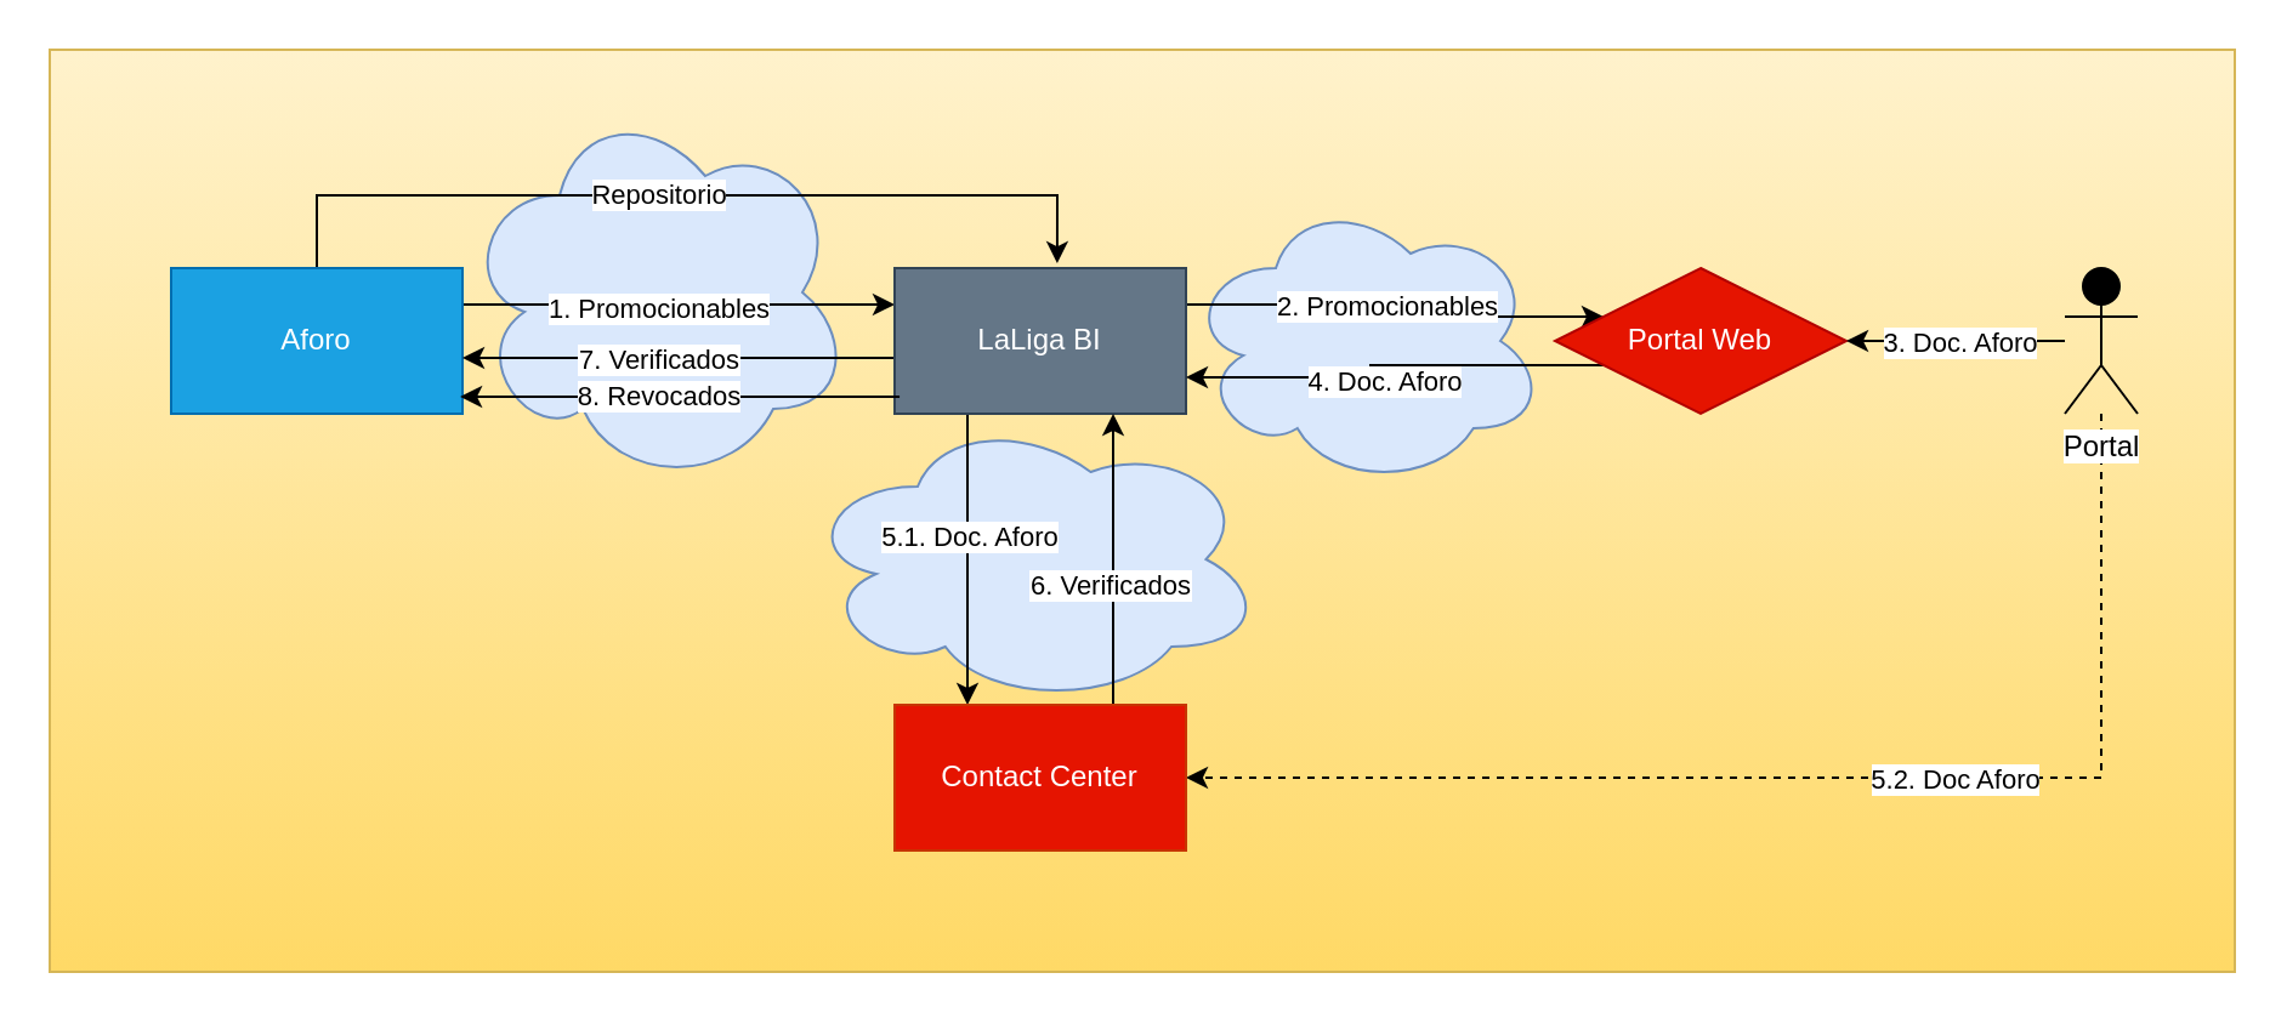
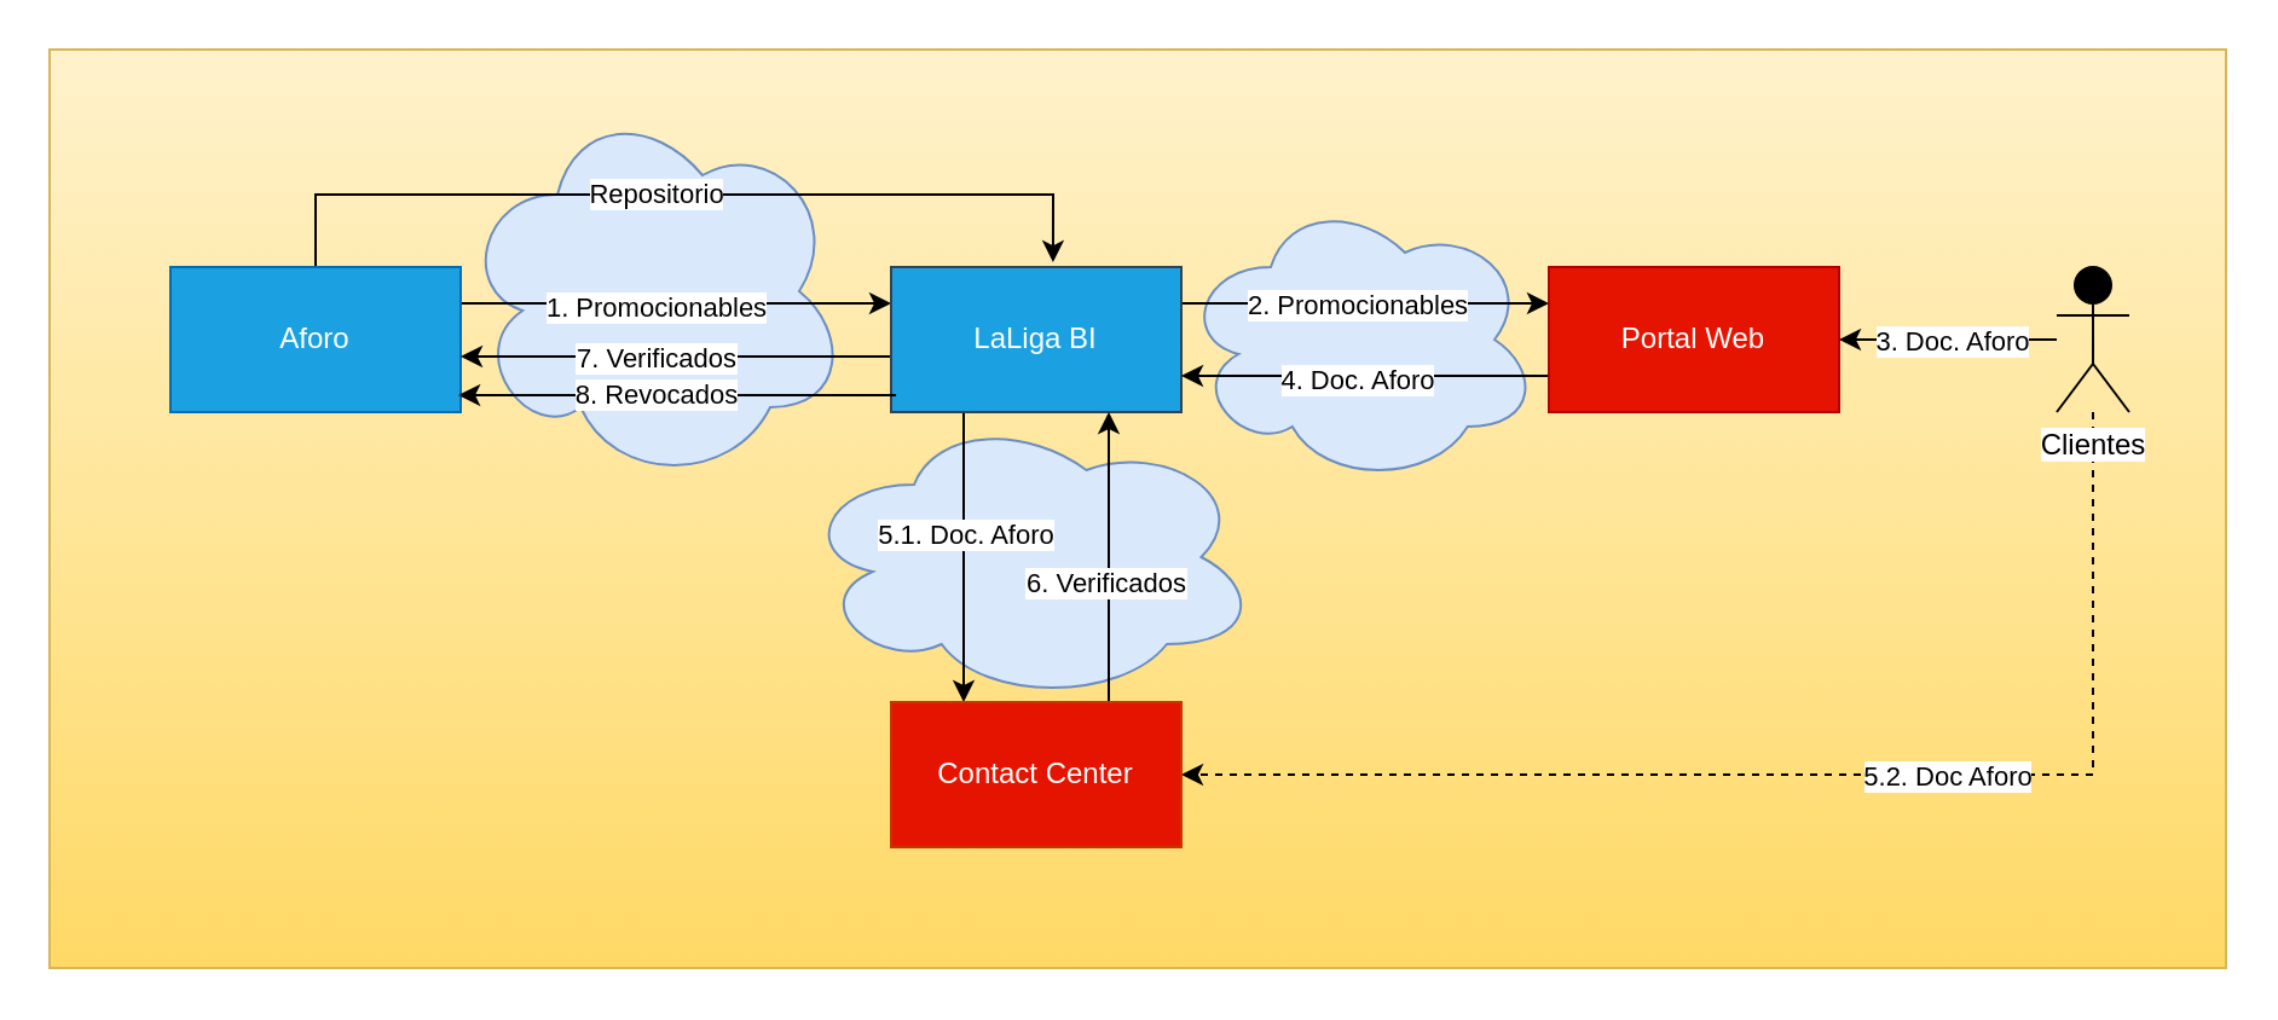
  <mxCell id="0" />
  <mxCell id="1" parent="0" />
  <mxCell id="2" value="" style="rounded=0;whiteSpace=wrap;html=1;fillColor=#fff2cc;strokeColor=#d6b656;gradientColor=#ffd966;gradientDirection=south;" vertex="1" parent="1"><mxGeometry x="20" y="20" width="900" height="380" as="geometry" /></mxCell>
  <mxCell id="3" value="" style="ellipse;shape=cloud;whiteSpace=wrap;html=1;fillColor=#dae8fc;strokeColor=#6c8ebf;" vertex="1" parent="1"><mxGeometry x="330" y="170" width="190" height="120" as="geometry" /></mxCell>
  <mxCell id="4" value="" style="ellipse;shape=cloud;whiteSpace=wrap;html=1;fillColor=#dae8fc;strokeColor=#6c8ebf;" vertex="1" parent="1"><mxGeometry x="190" y="40" width="160" height="160" as="geometry" /></mxCell>
  <mxCell id="5" value="" style="ellipse;shape=cloud;whiteSpace=wrap;html=1;fillColor=#dae8fc;strokeColor=#6c8ebf;" vertex="1" parent="1"><mxGeometry x="488" y="80" width="148" height="120" as="geometry" /></mxCell>
  <mxCell id="6" style="edgeStyle=orthogonalEdgeStyle;rounded=0;orthogonalLoop=1;jettySize=auto;html=1;exitX=1;exitY=0.25;exitDx=0;exitDy=0;entryX=0;entryY=0.25;entryDx=0;entryDy=0;" edge="1" parent="1" source="10" target="17"><mxGeometry relative="1" as="geometry" /></mxCell>
  <mxCell id="7" value="1. Promocionables" style="edgeLabel;html=1;align=center;verticalAlign=middle;resizable=0;points=[];" vertex="1" connectable="0" parent="6"><mxGeometry x="-0.18" y="-1" relative="1" as="geometry"><mxPoint x="7" as="offset" /></mxGeometry></mxCell>
  <mxCell id="8" style="edgeStyle=orthogonalEdgeStyle;rounded=0;orthogonalLoop=1;jettySize=auto;html=1;exitX=0.5;exitY=0;exitDx=0;exitDy=0;entryX=0.558;entryY=-0.033;entryDx=0;entryDy=0;entryPerimeter=0;" edge="1" parent="1" source="10" target="17"><mxGeometry relative="1" as="geometry"><Array as="points"><mxPoint x="130" y="80" /><mxPoint x="435" y="80" /></Array></mxGeometry></mxCell>
  <mxCell id="9" value="Repositorio" style="edgeLabel;html=1;align=center;verticalAlign=middle;resizable=0;points=[];" vertex="1" connectable="0" parent="8"><mxGeometry x="-0.159" y="2" relative="1" as="geometry"><mxPoint x="17" y="1" as="offset" /></mxGeometry></mxCell>
  <mxCell id="10" value="Aforo" style="rounded=0;whiteSpace=wrap;html=1;fillColor=#1ba1e2;strokeColor=#006EAF;fontColor=#ffffff;" vertex="1" parent="1"><mxGeometry x="70" y="110" width="120" height="60" as="geometry" /></mxCell>
  <mxCell id="11" style="edgeStyle=orthogonalEdgeStyle;rounded=0;orthogonalLoop=1;jettySize=auto;html=1;exitX=1;exitY=0.25;exitDx=0;exitDy=0;entryX=0;entryY=0.25;entryDx=0;entryDy=0;" edge="1" parent="1" source="17" target="20"><mxGeometry relative="1" as="geometry" /></mxCell>
  <mxCell id="12" value="2. Promocionables" style="edgeLabel;html=1;align=center;verticalAlign=middle;resizable=0;points=[];" vertex="1" connectable="0" parent="11"><mxGeometry x="-0.209" relative="1" as="geometry"><mxPoint x="12" as="offset" /></mxGeometry></mxCell>
  <mxCell id="13" style="edgeStyle=orthogonalEdgeStyle;rounded=0;orthogonalLoop=1;jettySize=auto;html=1;exitX=0.25;exitY=1;exitDx=0;exitDy=0;entryX=0.25;entryY=0;entryDx=0;entryDy=0;" edge="1" parent="1" source="17" target="28"><mxGeometry relative="1" as="geometry" /></mxCell>
  <mxCell id="14" value="5.1. Doc. Aforo" style="edgeLabel;html=1;align=center;verticalAlign=middle;resizable=0;points=[];" vertex="1" connectable="0" parent="13"><mxGeometry x="-0.25" relative="1" as="geometry"><mxPoint y="5" as="offset" /></mxGeometry></mxCell>
  <mxCell id="15" style="edgeStyle=orthogonalEdgeStyle;rounded=0;orthogonalLoop=1;jettySize=auto;html=1;exitX=0;exitY=0.617;exitDx=0;exitDy=0;exitPerimeter=0;" edge="1" parent="1" source="17"><mxGeometry relative="1" as="geometry"><mxPoint x="190" y="147" as="targetPoint" /></mxGeometry></mxCell>
  <mxCell id="16" value="7. Verificados" style="edgeLabel;html=1;align=center;verticalAlign=middle;resizable=0;points=[];" vertex="1" connectable="0" parent="15"><mxGeometry x="0.213" relative="1" as="geometry"><mxPoint x="10" as="offset" /></mxGeometry></mxCell>
- <mxCell id="17" value="LaLiga BI" style="rounded=0;whiteSpace=wrap;html=1;fillColor=#647687;strokeColor=#314354;fontColor=#ffffff;" vertex="1" parent="1"><mxGeometry x="368" y="110" width="120" height="60" as="geometry" /></mxCell>
+ <mxCell id="17" value="LaLiga BI" style="rounded=0;whiteSpace=wrap;html=1;fillColor=#1ba1e2;strokeColor=#314354;fontColor=#ffffff;" vertex="1" parent="1"><mxGeometry x="368" y="110" width="120" height="60" as="geometry" /></mxCell>
  <mxCell id="18" style="edgeStyle=orthogonalEdgeStyle;rounded=0;orthogonalLoop=1;jettySize=auto;html=1;exitX=0;exitY=0.75;exitDx=0;exitDy=0;entryX=1;entryY=0.75;entryDx=0;entryDy=0;" edge="1" parent="1" source="20" target="17"><mxGeometry relative="1" as="geometry" /></mxCell>
  <mxCell id="19" value="4. Doc. Aforo" style="edgeLabel;html=1;align=center;verticalAlign=middle;resizable=0;points=[];" vertex="1" connectable="0" parent="18"><mxGeometry x="0.267" y="1" relative="1" as="geometry"><mxPoint x="16" as="offset" /></mxGeometry></mxCell>
- <mxCell id="20" value="Portal Web" style="rhombus;whiteSpace=wrap;html=1;fillColor=#e51400;strokeColor=#B20000;fontColor=#ffffff;" vertex="1" parent="1"><mxGeometry x="640" y="110" width="120" height="60" as="geometry" /></mxCell>
+ <mxCell id="20" value="Portal Web" style="rounded=0;whiteSpace=wrap;html=1;fillColor=#e51400;strokeColor=#B20000;fontColor=#ffffff;" vertex="1" parent="1"><mxGeometry x="640" y="110" width="120" height="60" as="geometry" /></mxCell>
  <mxCell id="21" style="edgeStyle=orthogonalEdgeStyle;rounded=0;orthogonalLoop=1;jettySize=auto;html=1;entryX=1;entryY=0.5;entryDx=0;entryDy=0;" edge="1" parent="1" source="25" target="20"><mxGeometry relative="1" as="geometry" /></mxCell>
  <mxCell id="22" value="3. Doc. Aforo" style="edgeLabel;html=1;align=center;verticalAlign=middle;resizable=0;points=[];" vertex="1" connectable="0" parent="21"><mxGeometry x="0.326" y="-3" relative="1" as="geometry"><mxPoint x="16" y="3" as="offset" /></mxGeometry></mxCell>
  <mxCell id="23" style="edgeStyle=orthogonalEdgeStyle;rounded=0;orthogonalLoop=1;jettySize=auto;html=1;entryX=1;entryY=0.5;entryDx=0;entryDy=0;dashed=1;" edge="1" parent="1" source="25" target="28"><mxGeometry relative="1" as="geometry"><Array as="points"><mxPoint x="865" y="320" /></Array><mxPoint x="905" y="210" as="sourcePoint" /></mxGeometry></mxCell>
  <mxCell id="24" value="5.2. Doc Aforo" style="edgeLabel;html=1;align=center;verticalAlign=middle;resizable=0;points=[];" vertex="1" connectable="0" parent="23"><mxGeometry x="0.178" y="-1" relative="1" as="geometry"><mxPoint x="99" y="1" as="offset" /></mxGeometry></mxCell>
- <mxCell id="25" value="Portal" style="shape=umlActor;verticalLabelPosition=bottom;verticalAlign=top;html=1;outlineConnect=0;labelBackgroundColor=#ffffff;fillColor=#000000;" vertex="1" parent="1"><mxGeometry x="850" y="110" width="30" height="60" as="geometry" /></mxCell>
+ <mxCell id="25" value="Clientes" style="shape=umlActor;verticalLabelPosition=bottom;verticalAlign=top;html=1;outlineConnect=0;labelBackgroundColor=#ffffff;fillColor=#000000;" vertex="1" parent="1"><mxGeometry x="850" y="110" width="30" height="60" as="geometry" /></mxCell>
  <mxCell id="26" style="edgeStyle=orthogonalEdgeStyle;rounded=0;orthogonalLoop=1;jettySize=auto;html=1;exitX=0.75;exitY=0;exitDx=0;exitDy=0;entryX=0.75;entryY=1;entryDx=0;entryDy=0;" edge="1" parent="1" source="28" target="17"><mxGeometry relative="1" as="geometry"><Array as="points"><mxPoint x="458" y="220" /><mxPoint x="458" y="220" /></Array></mxGeometry></mxCell>
  <mxCell id="27" value="6. Verificados" style="edgeLabel;html=1;align=center;verticalAlign=middle;resizable=0;points=[];" vertex="1" connectable="0" parent="26"><mxGeometry x="0.067" y="2" relative="1" as="geometry"><mxPoint y="14" as="offset" /></mxGeometry></mxCell>
  <mxCell id="28" value="Contact Center" style="rounded=0;whiteSpace=wrap;html=1;fillColor=#e51400;strokeColor=#C73500;fontColor=#ffffff;" vertex="1" parent="1"><mxGeometry x="368" y="290" width="120" height="60" as="geometry" /></mxCell>
  <mxCell id="29" style="edgeStyle=orthogonalEdgeStyle;rounded=0;orthogonalLoop=1;jettySize=auto;html=1;exitX=0.017;exitY=0.883;exitDx=0;exitDy=0;exitPerimeter=0;entryX=0.992;entryY=0.883;entryDx=0;entryDy=0;entryPerimeter=0;" edge="1" parent="1" source="17" target="10"><mxGeometry relative="1" as="geometry"><mxPoint x="350" y="157" as="sourcePoint" /><mxPoint x="200" y="157" as="targetPoint" /></mxGeometry></mxCell>
  <mxCell id="30" value="8. Revocados" style="edgeLabel;html=1;align=center;verticalAlign=middle;resizable=0;points=[];" vertex="1" connectable="0" parent="29"><mxGeometry x="0.213" relative="1" as="geometry"><mxPoint x="9.96" as="offset" /></mxGeometry></mxCell>
